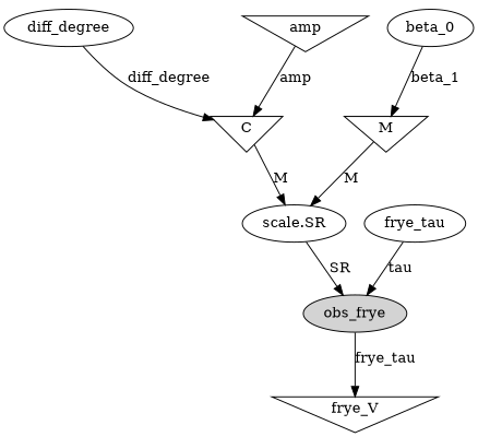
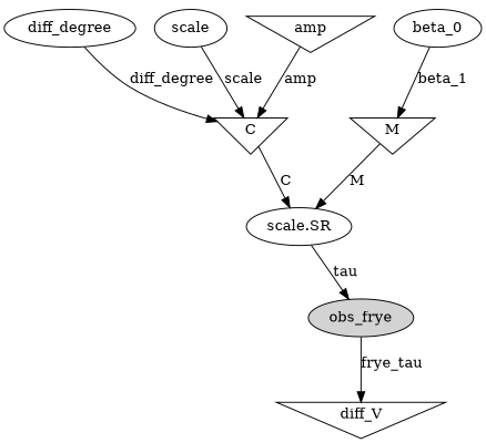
  digraph {
    obs_frye [style=filled]
-   frye_V [shape=invtriangle]
+   frye_V [shape=invtriangle label=diff_V]
    C [shape=invtriangle]
    n4 [label="scale.SR"]
    diff_degree
    M [shape=invtriangle]
-   frye_tau
+   scale
    beta_0
    amp [shape=invtriangle]
    obs_frye -> frye_V [label=frye_tau]
-   C -> n4 [label=M]
-   n4 -> obs_frye [label=SR]
+   C -> n4 [label=C]
+   n4 -> obs_frye [label=tau]
    diff_degree -> C [label=diff_degree]
    M -> n4 [label=M]
-   frye_tau -> obs_frye [label=tau]
+   scale -> C [label=scale]
    beta_0 -> M [label=beta_1]
    amp -> C [label=amp]
  }
